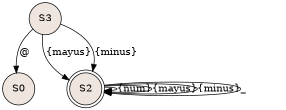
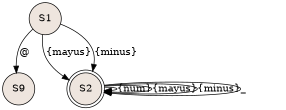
  digraph {
    rankdir=TB
    node [fillcolor=seashell2 shape=circle style=filled]
-   n1 [label=S0]
-   n2 [label=S3]
+   n1 [label=S9]
+   n2 [label=S1]
    n3 [label=S2 shape=doublecircle]
    n2 -> n1 [label="@"]
    n2 -> n3 [label="{mayus}"]
    n2 -> n3 [label="{minus}"]
    n3 -> n3 [label="{num}"]
    n3 -> n3 [label="{mayus}"]
    n3 -> n3 [label="{minus}"]
    n3 -> n3 [label=_]
  }
